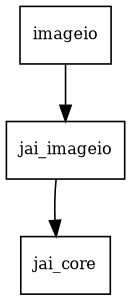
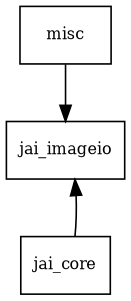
  digraph {
    node [fontsize=10.0 shape=box]
    jai_imageio
    jai_core
-   misc [label=imageio]
-   jai_imageio -> jai_core
+   misc
+   jai_core -> jai_imageio
    misc -> jai_imageio
  }
